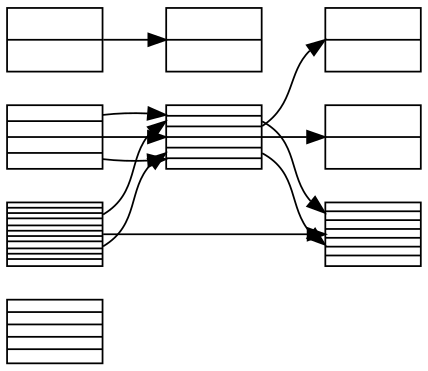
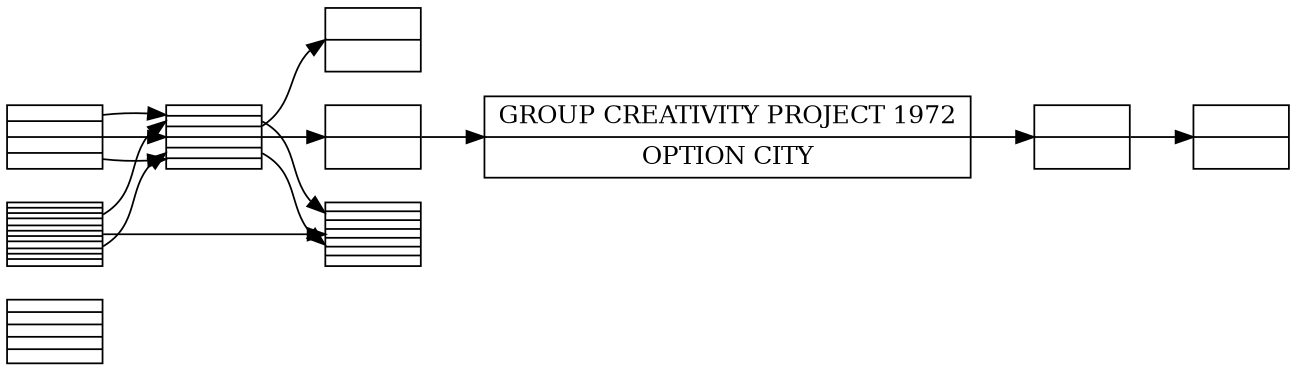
  digraph {
    rankdir=LR
    node [shape=record]
    edge [headport=f1]
    n1 [label="\n<f0>UNIVERSITY THEATRE|\n<f1>?|\n<f2>?|\n<f3>?|\n<f4>?\n"]
    n2 [label="\n<f0>TONIGHT AT 8:30|\n<f1>Sills 1950|\n<f2>Mike Nichols|\n<f3>Shepherd - actor\n"]
    n3 [label="\n<f0>THE COMPASS|\n<f1>Sills|\n<f2>Shepherd|\n<f3>Mike Nichols \n  Elaine May|\n<f4>Del Close St.Louis|\n<f5>Flicker\n\nTheodore J\n\nSt. Louis\n"]
    n4 [label="\n<f0>THE PLAYWRIGHT TH. CLUB|\n<f1>Sills|\n<f2>Shepherd\n Trodnick|\n<f3>Elaine May\n Mike Nichols|\n<f4>Jo Forsberg|\n<f5>Ja pierdolę\n Magda, pisz wyraźniej|\n<f6>Ja pierdolę|\n<f7>Barbara Harris|\n<f8>Tony Holland|\n<f9>Zohra Lampert|\n<f10>Omar\n"]
    n5 [label="\n<f0>THE SECOND CITY 1959|\n<f1>Sills|\n<f2>Barbara Harris\n\nBoateng KURWA NIE DA SIĘ PRZECZYTAĆ\n\nTroobnick|\n<f3> ???|\n<f4> `61 Del Close|\n<f5> ???|\n<f6> 1966: Mick Napier\n"]
    n6 [label="\n<f0>THE DREMUE 1960-64|\n<f1>Flicker\n"]
    n7 [label="\n<f0>COMMUNITY MAKERS|\n<f1>Shepherd\n\nHoward Jerome\n"]
+   n8 [label="<f0>GROUP CREATIVITY PROJECT 1972|<f1>OPTION CITY" rankdir=TB]
    n9 [label="\n<f0>THE RESPONSIVE SCENE|\n<f1>Michael Golding 1972 radio\n"]
    n10 [label="\n<f0>THE IMPROV OLYMPICS\n\nThe space 1972|\n<f1>Improv Olympics\n\nImprov Games\n"]
    n2 -> n3 [tailport=f1]
    n2 -> n3 [headport=f3 tailport=f2]
    n2 -> n3 [headport=f2 tailport=f3]
    n3 -> n5 [tailport=f1]
    n3 -> n5 [headport=f4 tailport=f4]
    n3 -> n6 [tailport=f5]
    n3 -> n7 [tailport=f2]
    n4 -> n3 [headport=f2 tailport=f2]
    n4 -> n3 [tailport=f1]
    n4 -> n5 [headport=f2 tailport=f7]
+   n7 -> n8 [headport=""]
+   n8 -> n9 [headport=""]
    n9 -> n10 [headport=""]
  }
